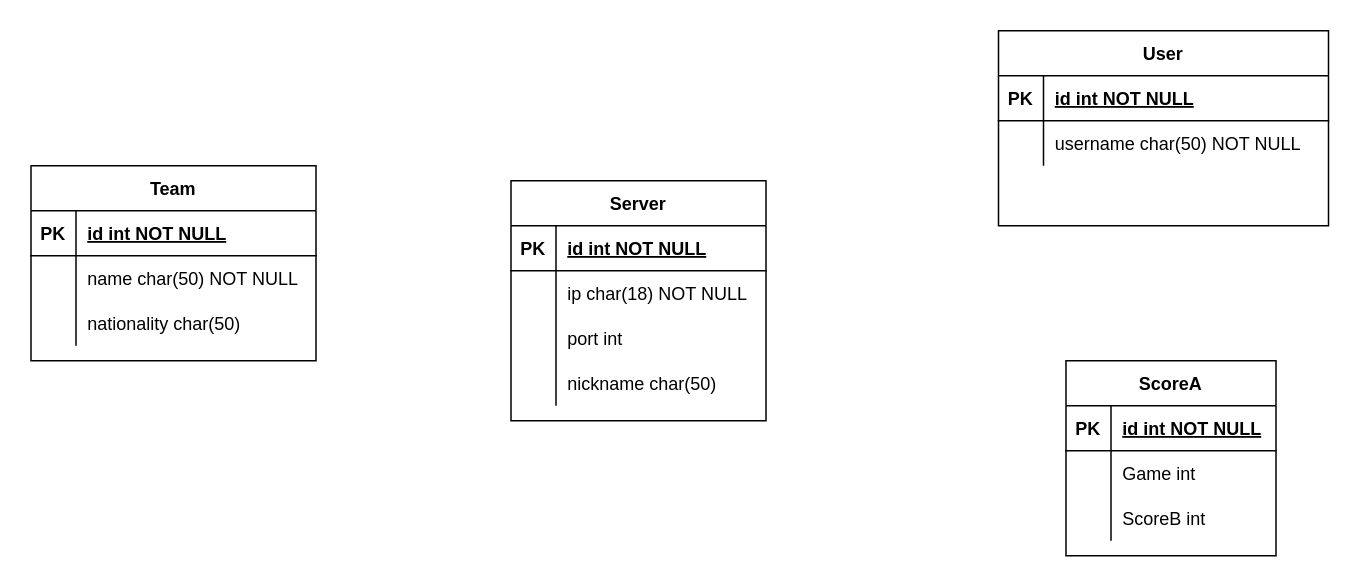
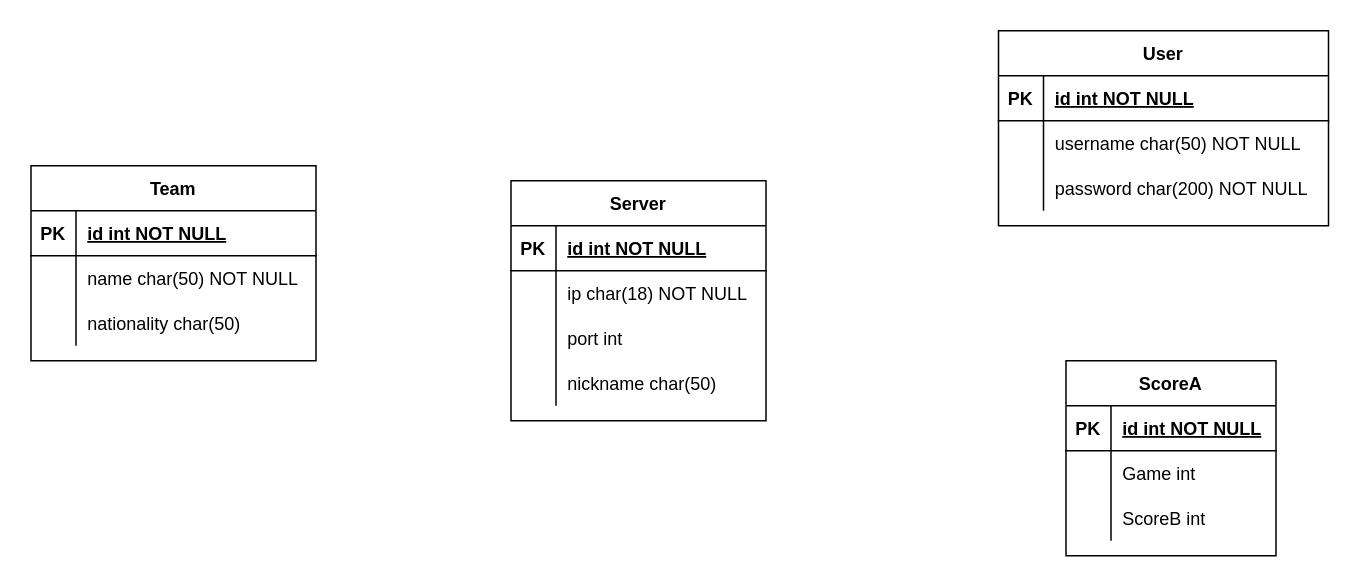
  <mxCell id="0" />
  <mxCell id="1" parent="0" />
  <mxCell id="2" value="Team" style="shape=table;startSize=30;container=1;collapsible=1;childLayout=tableLayout;fixedRows=1;rowLines=0;fontStyle=1;align=center;resizeLast=1;" vertex="1" parent="1"><mxGeometry x="20" y="110" width="190" height="130" as="geometry" /></mxCell>
  <mxCell id="3" value="" style="shape=partialRectangle;collapsible=0;dropTarget=0;pointerEvents=0;fillColor=none;points=[[0,0.5],[1,0.5]];portConstraint=eastwest;top=0;left=0;right=0;bottom=1;" vertex="1" parent="2"><mxGeometry y="30" width="190" height="30" as="geometry" /></mxCell>
  <mxCell id="4" value="PK" style="shape=partialRectangle;overflow=hidden;connectable=0;fillColor=none;top=0;left=0;bottom=0;right=0;fontStyle=1;" vertex="1" parent="3"><mxGeometry width="30" height="30" as="geometry" /></mxCell>
  <mxCell id="5" value="id int NOT NULL " style="shape=partialRectangle;overflow=hidden;connectable=0;fillColor=none;top=0;left=0;bottom=0;right=0;align=left;spacingLeft=6;fontStyle=5;" vertex="1" parent="3"><mxGeometry x="30" width="160" height="30" as="geometry" /></mxCell>
  <mxCell id="6" value="" style="shape=partialRectangle;collapsible=0;dropTarget=0;pointerEvents=0;fillColor=none;points=[[0,0.5],[1,0.5]];portConstraint=eastwest;top=0;left=0;right=0;bottom=0;" vertex="1" parent="2"><mxGeometry y="60" width="190" height="30" as="geometry" /></mxCell>
  <mxCell id="7" value="" style="shape=partialRectangle;overflow=hidden;connectable=0;fillColor=none;top=0;left=0;bottom=0;right=0;" vertex="1" parent="6"><mxGeometry width="30" height="30" as="geometry" /></mxCell>
  <mxCell id="8" value="name char(50) NOT NULL" style="shape=partialRectangle;overflow=hidden;connectable=0;fillColor=none;top=0;left=0;bottom=0;right=0;align=left;spacingLeft=6;" vertex="1" parent="6"><mxGeometry x="30" width="160" height="30" as="geometry" /></mxCell>
  <mxCell id="9" value="" style="shape=partialRectangle;collapsible=0;dropTarget=0;pointerEvents=0;fillColor=none;points=[[0,0.5],[1,0.5]];portConstraint=eastwest;top=0;left=0;right=0;bottom=0;" vertex="1" parent="2"><mxGeometry y="90" width="190" height="30" as="geometry" /></mxCell>
  <mxCell id="10" value="" style="shape=partialRectangle;overflow=hidden;connectable=0;fillColor=none;top=0;left=0;bottom=0;right=0;" vertex="1" parent="9"><mxGeometry width="30" height="30" as="geometry" /></mxCell>
  <mxCell id="11" value="nationality char(50)" style="shape=partialRectangle;overflow=hidden;connectable=0;fillColor=none;top=0;left=0;bottom=0;right=0;align=left;spacingLeft=6;" vertex="1" parent="9"><mxGeometry x="30" width="160" height="30" as="geometry" /></mxCell>
  <mxCell id="12" value="Server" style="shape=table;startSize=30;container=1;collapsible=1;childLayout=tableLayout;fixedRows=1;rowLines=0;fontStyle=1;align=center;resizeLast=1;" vertex="1" parent="1"><mxGeometry x="340" y="120" width="170" height="160" as="geometry" /></mxCell>
  <mxCell id="13" value="" style="shape=partialRectangle;collapsible=0;dropTarget=0;pointerEvents=0;fillColor=none;points=[[0,0.5],[1,0.5]];portConstraint=eastwest;top=0;left=0;right=0;bottom=1;" vertex="1" parent="12"><mxGeometry y="30" width="170" height="30" as="geometry" /></mxCell>
  <mxCell id="14" value="PK" style="shape=partialRectangle;overflow=hidden;connectable=0;fillColor=none;top=0;left=0;bottom=0;right=0;fontStyle=1;" vertex="1" parent="13"><mxGeometry width="30" height="30" as="geometry" /></mxCell>
  <mxCell id="15" value="id int NOT NULL " style="shape=partialRectangle;overflow=hidden;connectable=0;fillColor=none;top=0;left=0;bottom=0;right=0;align=left;spacingLeft=6;fontStyle=5;" vertex="1" parent="13"><mxGeometry x="30" width="140" height="30" as="geometry" /></mxCell>
  <mxCell id="16" value="" style="shape=partialRectangle;collapsible=0;dropTarget=0;pointerEvents=0;fillColor=none;points=[[0,0.5],[1,0.5]];portConstraint=eastwest;top=0;left=0;right=0;bottom=0;" vertex="1" parent="12"><mxGeometry y="60" width="170" height="30" as="geometry" /></mxCell>
  <mxCell id="17" value="" style="shape=partialRectangle;overflow=hidden;connectable=0;fillColor=none;top=0;left=0;bottom=0;right=0;" vertex="1" parent="16"><mxGeometry width="30" height="30" as="geometry" /></mxCell>
  <mxCell id="18" value="ip char(18) NOT NULL" style="shape=partialRectangle;overflow=hidden;connectable=0;fillColor=none;top=0;left=0;bottom=0;right=0;align=left;spacingLeft=6;" vertex="1" parent="16"><mxGeometry x="30" width="140" height="30" as="geometry" /></mxCell>
  <mxCell id="19" value="" style="shape=partialRectangle;collapsible=0;dropTarget=0;pointerEvents=0;fillColor=none;points=[[0,0.5],[1,0.5]];portConstraint=eastwest;top=0;left=0;right=0;bottom=0;" vertex="1" parent="12"><mxGeometry y="90" width="170" height="30" as="geometry" /></mxCell>
  <mxCell id="20" value="" style="shape=partialRectangle;overflow=hidden;connectable=0;fillColor=none;top=0;left=0;bottom=0;right=0;" vertex="1" parent="19"><mxGeometry width="30" height="30" as="geometry" /></mxCell>
  <mxCell id="21" value="port int" style="shape=partialRectangle;overflow=hidden;connectable=0;fillColor=none;top=0;left=0;bottom=0;right=0;align=left;spacingLeft=6;" vertex="1" parent="19"><mxGeometry x="30" width="140" height="30" as="geometry" /></mxCell>
  <mxCell id="22" value="" style="shape=partialRectangle;collapsible=0;dropTarget=0;pointerEvents=0;fillColor=none;points=[[0,0.5],[1,0.5]];portConstraint=eastwest;top=0;left=0;right=0;bottom=0;" vertex="1" parent="12"><mxGeometry y="120" width="170" height="30" as="geometry" /></mxCell>
  <mxCell id="23" value="" style="shape=partialRectangle;overflow=hidden;connectable=0;fillColor=none;top=0;left=0;bottom=0;right=0;" vertex="1" parent="22"><mxGeometry width="30" height="30" as="geometry" /></mxCell>
  <mxCell id="24" value="nickname char(50)" style="shape=partialRectangle;overflow=hidden;connectable=0;fillColor=none;top=0;left=0;bottom=0;right=0;align=left;spacingLeft=6;" vertex="1" parent="22"><mxGeometry x="30" width="140" height="30" as="geometry" /></mxCell>
  <mxCell id="25" value="User" style="shape=table;startSize=30;container=1;collapsible=1;childLayout=tableLayout;fixedRows=1;rowLines=0;fontStyle=1;align=center;resizeLast=1;" vertex="1" parent="1"><mxGeometry x="665" y="20" width="220" height="130" as="geometry" /></mxCell>
  <mxCell id="26" value="" style="shape=partialRectangle;collapsible=0;dropTarget=0;pointerEvents=0;fillColor=none;points=[[0,0.5],[1,0.5]];portConstraint=eastwest;top=0;left=0;right=0;bottom=1;" vertex="1" parent="25"><mxGeometry y="30" width="220" height="30" as="geometry" /></mxCell>
  <mxCell id="27" value="PK" style="shape=partialRectangle;overflow=hidden;connectable=0;fillColor=none;top=0;left=0;bottom=0;right=0;fontStyle=1;" vertex="1" parent="26"><mxGeometry width="30" height="30" as="geometry" /></mxCell>
  <mxCell id="28" value="id int NOT NULL " style="shape=partialRectangle;overflow=hidden;connectable=0;fillColor=none;top=0;left=0;bottom=0;right=0;align=left;spacingLeft=6;fontStyle=5;" vertex="1" parent="26"><mxGeometry x="30" width="190" height="30" as="geometry" /></mxCell>
  <mxCell id="29" value="" style="shape=partialRectangle;collapsible=0;dropTarget=0;pointerEvents=0;fillColor=none;points=[[0,0.5],[1,0.5]];portConstraint=eastwest;top=0;left=0;right=0;bottom=0;" vertex="1" parent="25"><mxGeometry y="60" width="220" height="30" as="geometry" /></mxCell>
  <mxCell id="30" value="" style="shape=partialRectangle;overflow=hidden;connectable=0;fillColor=none;top=0;left=0;bottom=0;right=0;" vertex="1" parent="29"><mxGeometry width="30" height="30" as="geometry" /></mxCell>
  <mxCell id="31" value="username char(50) NOT NULL" style="shape=partialRectangle;overflow=hidden;connectable=0;fillColor=none;top=0;left=0;bottom=0;right=0;align=left;spacingLeft=6;" vertex="1" parent="29"><mxGeometry x="30" width="190" height="30" as="geometry" /></mxCell>
  <mxCell id="32" value="" style="shape=partialRectangle;collapsible=0;dropTarget=0;pointerEvents=0;fillColor=none;points=[[0,0.5],[1,0.5]];portConstraint=eastwest;top=0;left=0;right=0;bottom=0;" vertex="1" parent="25"><mxGeometry y="90" width="220" height="30" as="geometry" /></mxCell>
  <mxCell id="33" value="" style="shape=partialRectangle;overflow=hidden;connectable=0;fillColor=none;top=0;left=0;bottom=0;right=0;" vertex="1" parent="32"><mxGeometry width="30" height="30" as="geometry" /></mxCell>
+ <mxCell id="34" value="password char(200) NOT NULL" style="shape=partialRectangle;overflow=hidden;connectable=0;fillColor=none;top=0;left=0;bottom=0;right=0;align=left;spacingLeft=6;" vertex="1" parent="32"><mxGeometry x="30" width="190" height="30" as="geometry" /></mxCell>
  <mxCell id="35" value="ScoreA" style="shape=table;startSize=30;container=1;collapsible=1;childLayout=tableLayout;fixedRows=1;rowLines=0;fontStyle=1;align=center;resizeLast=1;" vertex="1" parent="1"><mxGeometry x="710" y="240" width="140" height="130" as="geometry" /></mxCell>
  <mxCell id="36" value="" style="shape=partialRectangle;collapsible=0;dropTarget=0;pointerEvents=0;fillColor=none;points=[[0,0.5],[1,0.5]];portConstraint=eastwest;top=0;left=0;right=0;bottom=1;" vertex="1" parent="35"><mxGeometry y="30" width="140" height="30" as="geometry" /></mxCell>
  <mxCell id="37" value="PK" style="shape=partialRectangle;overflow=hidden;connectable=0;fillColor=none;top=0;left=0;bottom=0;right=0;fontStyle=1;" vertex="1" parent="36"><mxGeometry width="30" height="30" as="geometry" /></mxCell>
  <mxCell id="38" value="id int NOT NULL " style="shape=partialRectangle;overflow=hidden;connectable=0;fillColor=none;top=0;left=0;bottom=0;right=0;align=left;spacingLeft=6;fontStyle=5;" vertex="1" parent="36"><mxGeometry x="30" width="110" height="30" as="geometry" /></mxCell>
  <mxCell id="39" value="" style="shape=partialRectangle;collapsible=0;dropTarget=0;pointerEvents=0;fillColor=none;points=[[0,0.5],[1,0.5]];portConstraint=eastwest;top=0;left=0;right=0;bottom=0;" vertex="1" parent="35"><mxGeometry y="60" width="140" height="30" as="geometry" /></mxCell>
  <mxCell id="40" value="" style="shape=partialRectangle;overflow=hidden;connectable=0;fillColor=none;top=0;left=0;bottom=0;right=0;" vertex="1" parent="39"><mxGeometry width="30" height="30" as="geometry" /></mxCell>
  <mxCell id="41" value="Game int" style="shape=partialRectangle;overflow=hidden;connectable=0;fillColor=none;top=0;left=0;bottom=0;right=0;align=left;spacingLeft=6;" vertex="1" parent="39"><mxGeometry x="30" width="110" height="30" as="geometry" /></mxCell>
  <mxCell id="42" value="" style="shape=partialRectangle;collapsible=0;dropTarget=0;pointerEvents=0;fillColor=none;points=[[0,0.5],[1,0.5]];portConstraint=eastwest;top=0;left=0;right=0;bottom=0;" vertex="1" parent="35"><mxGeometry y="90" width="140" height="30" as="geometry" /></mxCell>
  <mxCell id="43" value="" style="shape=partialRectangle;overflow=hidden;connectable=0;fillColor=none;top=0;left=0;bottom=0;right=0;" vertex="1" parent="42"><mxGeometry width="30" height="30" as="geometry" /></mxCell>
  <mxCell id="44" value="ScoreB int" style="shape=partialRectangle;overflow=hidden;connectable=0;fillColor=none;top=0;left=0;bottom=0;right=0;align=left;spacingLeft=6;" vertex="1" parent="42"><mxGeometry x="30" width="110" height="30" as="geometry" /></mxCell>
